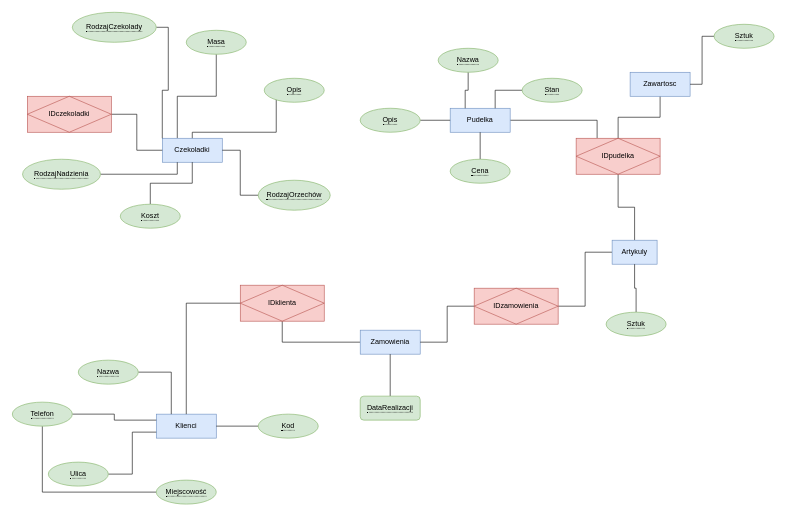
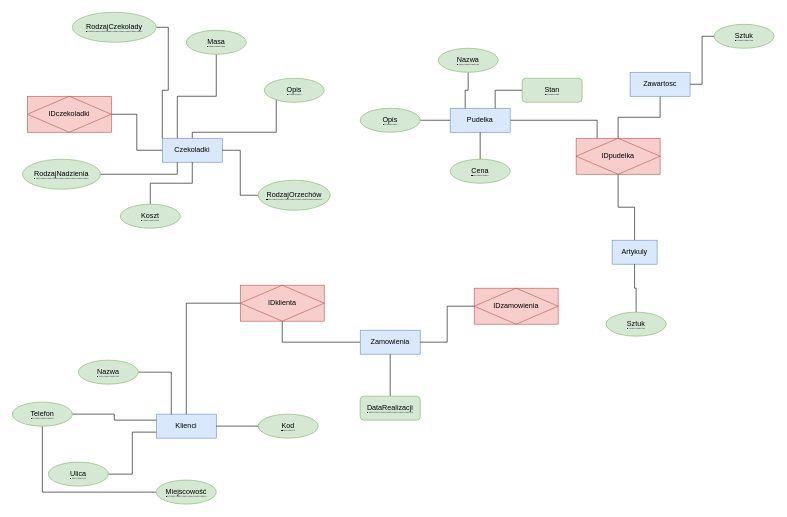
  <mxCell id="0" />
  <mxCell id="1" parent="0" />
  <mxCell id="2" style="edgeStyle=orthogonalEdgeStyle;rounded=0;orthogonalLoop=1;jettySize=auto;html=1;entryX=0.25;entryY=0;entryDx=0;entryDy=0;endArrow=none;endFill=0;" edge="1" parent="1" source="3" target="17"><mxGeometry relative="1" as="geometry" /></mxCell>
  <mxCell id="3" value="Pudelka" style="whiteSpace=wrap;html=1;align=center;fillColor=#dae8fc;strokeColor=#6c8ebf;" vertex="1" parent="1"><mxGeometry x="750" y="180" width="100" height="40" as="geometry" /></mxCell>
  <mxCell id="4" style="edgeStyle=orthogonalEdgeStyle;rounded=0;orthogonalLoop=1;jettySize=auto;html=1;entryX=0.5;entryY=0;entryDx=0;entryDy=0;endArrow=none;endFill=0;" edge="1" parent="1" source="5" target="17"><mxGeometry relative="1" as="geometry" /></mxCell>
  <mxCell id="5" value="Zawartosc" style="whiteSpace=wrap;html=1;align=center;fillColor=#dae8fc;strokeColor=#6c8ebf;" vertex="1" parent="1"><mxGeometry x="1050" y="120" width="100" height="40" as="geometry" /></mxCell>
  <mxCell id="6" style="edgeStyle=orthogonalEdgeStyle;rounded=0;orthogonalLoop=1;jettySize=auto;html=1;exitX=0.25;exitY=0;exitDx=0;exitDy=0;entryX=0.5;entryY=1;entryDx=0;entryDy=0;endArrow=none;endFill=0;" edge="1" parent="1" source="8" target="22"><mxGeometry relative="1" as="geometry" /></mxCell>
  <mxCell id="7" style="edgeStyle=orthogonalEdgeStyle;rounded=0;orthogonalLoop=1;jettySize=auto;html=1;exitX=0.5;exitY=1;exitDx=0;exitDy=0;entryX=1;entryY=0.5;entryDx=0;entryDy=0;" edge="1" parent="1" source="8" target="27"><mxGeometry relative="1" as="geometry"><Array as="points"><mxPoint x="460" y="220" /></Array></mxGeometry></mxCell>
  <mxCell id="8" value="Czekoladki" style="whiteSpace=wrap;html=1;align=center;fillColor=#dae8fc;strokeColor=#6c8ebf;" vertex="1" parent="1"><mxGeometry x="270" y="230" width="100" height="40" as="geometry" /></mxCell>
  <mxCell id="9" style="edgeStyle=orthogonalEdgeStyle;rounded=0;orthogonalLoop=1;jettySize=auto;html=1;entryX=0.5;entryY=1;entryDx=0;entryDy=0;endArrow=none;endFill=0;" edge="1" parent="1" source="11" target="17"><mxGeometry relative="1" as="geometry" /></mxCell>
- <mxCell id="10" style="edgeStyle=orthogonalEdgeStyle;rounded=0;orthogonalLoop=1;jettySize=auto;html=1;entryX=1;entryY=0.5;entryDx=0;entryDy=0;endArrow=none;endFill=0;" edge="1" parent="1" source="11" target="21"><mxGeometry relative="1" as="geometry" /></mxCell>
  <mxCell id="11" value="Artykuly" style="whiteSpace=wrap;html=1;align=center;fillColor=#dae8fc;strokeColor=#6c8ebf;" vertex="1" parent="1"><mxGeometry x="1020" y="400" width="75" height="40" as="geometry" /></mxCell>
  <mxCell id="12" style="edgeStyle=orthogonalEdgeStyle;rounded=0;orthogonalLoop=1;jettySize=auto;html=1;entryX=0.5;entryY=1;entryDx=0;entryDy=0;endArrow=none;endFill=0;" edge="1" parent="1" source="13" target="19"><mxGeometry relative="1" as="geometry" /></mxCell>
  <mxCell id="13" value="Zamowienia" style="whiteSpace=wrap;html=1;align=center;fillColor=#dae8fc;strokeColor=#6c8ebf;" vertex="1" parent="1"><mxGeometry x="600" y="550" width="100" height="40" as="geometry" /></mxCell>
  <mxCell id="14" value="Klienci" style="whiteSpace=wrap;html=1;align=center;fillColor=#dae8fc;strokeColor=#6c8ebf;" vertex="1" parent="1"><mxGeometry x="260" y="690" width="100" height="40" as="geometry" /></mxCell>
  <mxCell id="15" style="edgeStyle=orthogonalEdgeStyle;rounded=0;orthogonalLoop=1;jettySize=auto;html=1;entryX=0;entryY=0.5;entryDx=0;entryDy=0;endArrow=none;endFill=0;" edge="1" parent="1" source="16" target="8"><mxGeometry relative="1" as="geometry" /></mxCell>
  <mxCell id="16" value="IDczekoladki" style="shape=associativeEntity;whiteSpace=wrap;html=1;align=center;fillColor=#f8cecc;strokeColor=#b85450;" vertex="1" parent="1"><mxGeometry x="45" y="160" width="140" height="60" as="geometry" /></mxCell>
  <mxCell id="17" value="IDpudelka" style="shape=associativeEntity;whiteSpace=wrap;html=1;align=center;fillColor=#f8cecc;strokeColor=#b85450;" vertex="1" parent="1"><mxGeometry x="960" y="230" width="140" height="60" as="geometry" /></mxCell>
  <mxCell id="18" style="edgeStyle=orthogonalEdgeStyle;rounded=0;orthogonalLoop=1;jettySize=auto;html=1;entryX=0.5;entryY=0;entryDx=0;entryDy=0;endArrow=none;endFill=0;" edge="1" parent="1" source="19" target="14"><mxGeometry relative="1" as="geometry" /></mxCell>
  <mxCell id="19" value="IDklienta" style="shape=associativeEntity;whiteSpace=wrap;html=1;align=center;fillColor=#f8cecc;strokeColor=#b85450;" vertex="1" parent="1"><mxGeometry x="400" y="475" width="140" height="60" as="geometry" /></mxCell>
  <mxCell id="20" style="edgeStyle=orthogonalEdgeStyle;rounded=0;orthogonalLoop=1;jettySize=auto;html=1;entryX=1;entryY=0.5;entryDx=0;entryDy=0;endArrow=none;endFill=0;" edge="1" parent="1" source="21" target="13"><mxGeometry relative="1" as="geometry" /></mxCell>
  <mxCell id="21" value="IDzamowienia" style="shape=associativeEntity;whiteSpace=wrap;html=1;align=center;fillColor=#f8cecc;strokeColor=#b85450;" vertex="1" parent="1"><mxGeometry x="790" y="480" width="140" height="60" as="geometry" /></mxCell>
  <mxCell id="22" value="&lt;span style=&quot;border-bottom: 1px dotted&quot;&gt;Masa&lt;/span&gt;" style="ellipse;whiteSpace=wrap;html=1;align=center;fillColor=#d5e8d4;strokeColor=#82b366;" vertex="1" parent="1"><mxGeometry x="310" y="50" width="100" height="40" as="geometry" /></mxCell>
  <mxCell id="23" style="edgeStyle=orthogonalEdgeStyle;rounded=0;orthogonalLoop=1;jettySize=auto;html=1;entryX=1;entryY=0.5;entryDx=0;entryDy=0;endArrow=none;endFill=0;" edge="1" parent="1" source="24" target="8"><mxGeometry relative="1" as="geometry" /></mxCell>
  <mxCell id="24" value="&lt;span style=&quot;border-bottom: 1px dotted&quot;&gt;RodzajOrzechów&lt;/span&gt;" style="ellipse;whiteSpace=wrap;html=1;align=center;fillColor=#d5e8d4;strokeColor=#82b366;" vertex="1" parent="1"><mxGeometry x="430" y="300" width="120" height="50" as="geometry" /></mxCell>
  <mxCell id="25" style="edgeStyle=orthogonalEdgeStyle;rounded=0;orthogonalLoop=1;jettySize=auto;html=1;entryX=0.5;entryY=1;entryDx=0;entryDy=0;endArrow=none;endFill=0;" edge="1" parent="1" source="26" target="8"><mxGeometry relative="1" as="geometry" /></mxCell>
  <mxCell id="26" value="&lt;span style=&quot;border-bottom: 1px dotted&quot;&gt;Koszt&lt;/span&gt;" style="ellipse;whiteSpace=wrap;html=1;align=center;fillColor=#d5e8d4;strokeColor=#82b366;" vertex="1" parent="1"><mxGeometry x="200" y="340" width="100" height="40" as="geometry" /></mxCell>
  <mxCell id="27" value="&lt;span style=&quot;border-bottom: 1px dotted&quot;&gt;Opis&lt;/span&gt;" style="ellipse;whiteSpace=wrap;html=1;align=center;fillColor=#d5e8d4;strokeColor=#82b366;" vertex="1" parent="1"><mxGeometry x="440" y="130" width="100" height="40" as="geometry" /></mxCell>
  <mxCell id="28" style="edgeStyle=orthogonalEdgeStyle;rounded=0;orthogonalLoop=1;jettySize=auto;html=1;entryX=0.25;entryY=1;entryDx=0;entryDy=0;endArrow=none;endFill=0;" edge="1" parent="1" source="29" target="8"><mxGeometry relative="1" as="geometry" /></mxCell>
  <mxCell id="29" value="&lt;span style=&quot;border-bottom: 1px dotted&quot;&gt;RodzajNadzienia&lt;/span&gt;" style="ellipse;whiteSpace=wrap;html=1;align=center;fillColor=#d5e8d4;strokeColor=#82b366;" vertex="1" parent="1"><mxGeometry x="37" y="265" width="130" height="50" as="geometry" /></mxCell>
  <mxCell id="30" style="edgeStyle=orthogonalEdgeStyle;rounded=0;orthogonalLoop=1;jettySize=auto;html=1;entryX=0;entryY=0;entryDx=0;entryDy=0;endArrow=none;endFill=0;" edge="1" parent="1" source="31" target="8"><mxGeometry relative="1" as="geometry"><Array as="points"><mxPoint x="280" y="45" /><mxPoint x="280" y="150" /><mxPoint x="270" y="150" /></Array></mxGeometry></mxCell>
  <mxCell id="31" value="&lt;span style=&quot;border-bottom: 1px dotted&quot;&gt;RodzajCzekolady&lt;/span&gt;" style="ellipse;whiteSpace=wrap;html=1;align=center;fillColor=#d5e8d4;strokeColor=#82b366;" vertex="1" parent="1"><mxGeometry x="120" y="20" width="140" height="50" as="geometry" /></mxCell>
  <mxCell id="32" style="edgeStyle=orthogonalEdgeStyle;rounded=0;orthogonalLoop=1;jettySize=auto;html=1;entryX=1;entryY=0.5;entryDx=0;entryDy=0;endArrow=none;endFill=0;" edge="1" parent="1" source="33" target="5"><mxGeometry relative="1" as="geometry" /></mxCell>
  <mxCell id="33" value="&lt;span style=&quot;border-bottom: 1px dotted&quot;&gt;Sztuk&lt;/span&gt;" style="ellipse;whiteSpace=wrap;html=1;align=center;fillColor=#d5e8d4;strokeColor=#82b366;" vertex="1" parent="1"><mxGeometry x="1190" y="40" width="100" height="40" as="geometry" /></mxCell>
  <mxCell id="34" style="edgeStyle=orthogonalEdgeStyle;rounded=0;orthogonalLoop=1;jettySize=auto;html=1;entryX=0;entryY=0.5;entryDx=0;entryDy=0;endArrow=none;endFill=0;" edge="1" parent="1" source="35" target="3"><mxGeometry relative="1" as="geometry" /></mxCell>
  <mxCell id="35" value="&lt;span style=&quot;border-bottom: 1px dotted&quot;&gt;Opis&lt;/span&gt;" style="ellipse;whiteSpace=wrap;html=1;align=center;fillColor=#d5e8d4;strokeColor=#82b366;" vertex="1" parent="1"><mxGeometry x="600" y="180" width="100" height="40" as="geometry" /></mxCell>
  <mxCell id="36" style="edgeStyle=orthogonalEdgeStyle;rounded=0;orthogonalLoop=1;jettySize=auto;html=1;entryX=0.75;entryY=0;entryDx=0;entryDy=0;endArrow=none;endFill=0;" edge="1" parent="1" source="37" target="3"><mxGeometry relative="1" as="geometry" /></mxCell>
- <mxCell id="37" value="&lt;span style=&quot;border-bottom: 1px dotted&quot;&gt;Stan&lt;/span&gt;" style="ellipse;whiteSpace=wrap;html=1;align=center;fillColor=#d5e8d4;strokeColor=#82b366;" vertex="1" parent="1"><mxGeometry x="870" y="130" width="100" height="40" as="geometry" /></mxCell>
+ <mxCell id="37" value="&lt;span style=&quot;border-bottom: 1px dotted&quot;&gt;Stan&lt;/span&gt;" style="whiteSpace=wrap;html=1;align=center;fillColor=#d5e8d4;strokeColor=#82b366;rounded=1;" vertex="1" parent="1"><mxGeometry x="870" y="130" width="100" height="40" as="geometry" /></mxCell>
  <mxCell id="38" style="edgeStyle=orthogonalEdgeStyle;rounded=0;orthogonalLoop=1;jettySize=auto;html=1;entryX=0.5;entryY=1;entryDx=0;entryDy=0;endArrow=none;endFill=0;" edge="1" parent="1" source="39" target="3"><mxGeometry relative="1" as="geometry" /></mxCell>
  <mxCell id="39" value="&lt;span style=&quot;border-bottom: 1px dotted&quot;&gt;Cena&lt;/span&gt;" style="ellipse;whiteSpace=wrap;html=1;align=center;fillColor=#d5e8d4;strokeColor=#82b366;" vertex="1" parent="1"><mxGeometry x="750" y="265" width="100" height="40" as="geometry" /></mxCell>
  <mxCell id="40" style="edgeStyle=orthogonalEdgeStyle;rounded=0;orthogonalLoop=1;jettySize=auto;html=1;entryX=0.25;entryY=0;entryDx=0;entryDy=0;endArrow=none;endFill=0;" edge="1" parent="1" source="41" target="3"><mxGeometry relative="1" as="geometry" /></mxCell>
  <mxCell id="41" value="&lt;span style=&quot;border-bottom: 1px dotted&quot;&gt;Nazwa&lt;/span&gt;" style="ellipse;whiteSpace=wrap;html=1;align=center;fillColor=#d5e8d4;strokeColor=#82b366;" vertex="1" parent="1"><mxGeometry x="730" y="80" width="100" height="40" as="geometry" /></mxCell>
  <mxCell id="42" style="edgeStyle=orthogonalEdgeStyle;rounded=0;orthogonalLoop=1;jettySize=auto;html=1;entryX=0.5;entryY=1;entryDx=0;entryDy=0;endArrow=none;endFill=0;" edge="1" parent="1" source="43" target="11"><mxGeometry relative="1" as="geometry" /></mxCell>
  <mxCell id="43" value="&lt;span style=&quot;border-bottom: 1px dotted&quot;&gt;Sztuk&lt;/span&gt;" style="ellipse;whiteSpace=wrap;html=1;align=center;fillColor=#d5e8d4;strokeColor=#82b366;" vertex="1" parent="1"><mxGeometry x="1010" y="520" width="100" height="40" as="geometry" /></mxCell>
  <mxCell id="44" style="edgeStyle=orthogonalEdgeStyle;rounded=0;orthogonalLoop=1;jettySize=auto;html=1;entryX=0.5;entryY=1;entryDx=0;entryDy=0;endArrow=none;endFill=0;" edge="1" parent="1" source="45" target="13"><mxGeometry relative="1" as="geometry" /></mxCell>
  <mxCell id="45" value="&lt;span style=&quot;border-bottom: 1px dotted&quot;&gt;DataRealizacji&lt;/span&gt;" style="whiteSpace=wrap;html=1;align=center;fillColor=#d5e8d4;strokeColor=#82b366;rounded=1;" vertex="1" parent="1"><mxGeometry x="600" y="660" width="100" height="40" as="geometry" /></mxCell>
  <mxCell id="46" style="edgeStyle=orthogonalEdgeStyle;rounded=0;orthogonalLoop=1;jettySize=auto;html=1;entryX=1;entryY=0.5;entryDx=0;entryDy=0;endArrow=none;endFill=0;" edge="1" parent="1" source="47" target="14"><mxGeometry relative="1" as="geometry" /></mxCell>
  <mxCell id="47" value="&lt;span style=&quot;border-bottom: 1px dotted&quot;&gt;Kod&lt;/span&gt;" style="ellipse;whiteSpace=wrap;html=1;align=center;fillColor=#d5e8d4;strokeColor=#82b366;" vertex="1" parent="1"><mxGeometry x="430" y="690" width="100" height="40" as="geometry" /></mxCell>
  <mxCell id="48" style="edgeStyle=orthogonalEdgeStyle;rounded=0;orthogonalLoop=1;jettySize=auto;html=1;endArrow=none;endFill=0;" edge="1" parent="1" source="49" target="55"><mxGeometry relative="1" as="geometry" /></mxCell>
  <mxCell id="49" value="&lt;span style=&quot;border-bottom: 1px dotted&quot;&gt;Miejscowość&lt;/span&gt;" style="ellipse;whiteSpace=wrap;html=1;align=center;fillColor=#d5e8d4;strokeColor=#82b366;" vertex="1" parent="1"><mxGeometry x="260" y="800" width="100" height="40" as="geometry" /></mxCell>
  <mxCell id="50" style="edgeStyle=orthogonalEdgeStyle;rounded=0;orthogonalLoop=1;jettySize=auto;html=1;entryX=0.25;entryY=0;entryDx=0;entryDy=0;endArrow=none;endFill=0;" edge="1" parent="1" source="51" target="14"><mxGeometry relative="1" as="geometry" /></mxCell>
  <mxCell id="51" value="&lt;span style=&quot;border-bottom: 1px dotted&quot;&gt;Nazwa&lt;/span&gt;" style="ellipse;whiteSpace=wrap;html=1;align=center;fillColor=#d5e8d4;strokeColor=#82b366;" vertex="1" parent="1"><mxGeometry x="130" y="600" width="100" height="40" as="geometry" /></mxCell>
  <mxCell id="52" style="edgeStyle=orthogonalEdgeStyle;rounded=0;orthogonalLoop=1;jettySize=auto;html=1;entryX=0;entryY=0.75;entryDx=0;entryDy=0;endArrow=none;endFill=0;" edge="1" parent="1" source="53" target="14"><mxGeometry relative="1" as="geometry" /></mxCell>
  <mxCell id="53" value="&lt;span style=&quot;border-bottom: 1px dotted&quot;&gt;Ulica&lt;/span&gt;" style="ellipse;whiteSpace=wrap;html=1;align=center;fillColor=#d5e8d4;strokeColor=#82b366;" vertex="1" parent="1"><mxGeometry x="80" y="770" width="100" height="40" as="geometry" /></mxCell>
  <mxCell id="54" style="edgeStyle=orthogonalEdgeStyle;rounded=0;orthogonalLoop=1;jettySize=auto;html=1;entryX=0;entryY=0.25;entryDx=0;entryDy=0;endArrow=none;endFill=0;" edge="1" parent="1" source="55" target="14"><mxGeometry relative="1" as="geometry" /></mxCell>
  <mxCell id="55" value="&lt;span style=&quot;border-bottom: 1px dotted&quot;&gt;Telefon&lt;/span&gt;" style="ellipse;whiteSpace=wrap;html=1;align=center;fillColor=#d5e8d4;strokeColor=#82b366;" vertex="1" parent="1"><mxGeometry x="20" y="670" width="100" height="40" as="geometry" /></mxCell>
